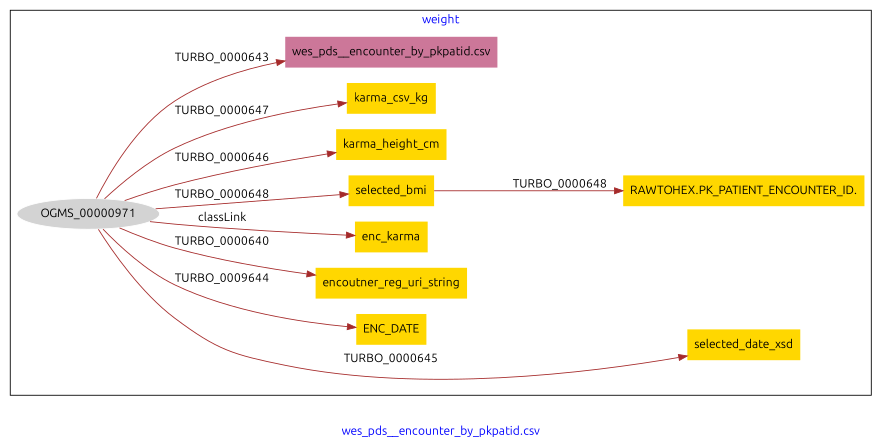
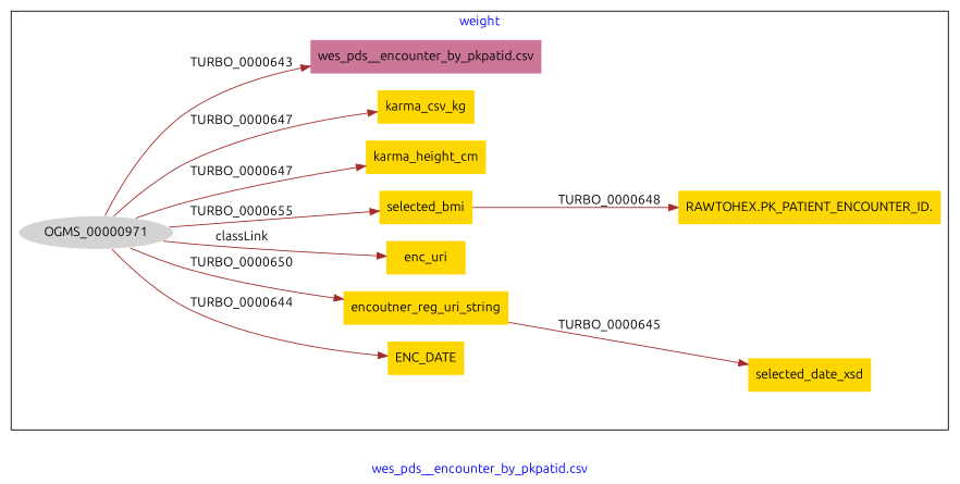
  digraph {
    fontcolor=blue
    fontname=Ubuntu
    label="wes_pds__encounter_by_pkpatid.csv"
    rankdir=LR
    remincross=true
    node [fillcolor=gold fontname=Ubuntu style=filled shape=plaintext]
    edge [color=brown fontcolor=black fontname=Ubuntu]
    n1 [color=white fillcolor=lightgray label=OGMS_00000971 shape=""]
    n2 [label=selected_date_xsd]
    n3 [label="RAWTOHEX.PK_PATIENT_ENCOUNTER_ID."]
    n4 [label=ENC_DATE]
    n5 [label=selected_bmi]
-   n6 [label=enc_karma]
+   n6 [label=enc_uri]
    n7 [label=encoutner_reg_uri_string]
    n8 [label=karma_height_cm]
    n9 [label=karma_csv_kg]
    n10 [fillcolor="#CC7799" label="wes_pds__encounter_by_pkpatid.csv"]
    subgraph cluster_1 {
      label=weight
      n1
      n2
      n3
      n4
      n5
      n6
      n7
      n8
      n9
      n10
    }
-   n1 -> n2 [label=TURBO_0000645]
-   n1 -> n4 [label=TURBO_0009644]
-   n1 -> n5 [label=TURBO_0000648]
+   n7 -> n2 [label=TURBO_0000645]
+   n1 -> n4 [label=TURBO_0000644]
+   n1 -> n5 [label=TURBO_0000655]
    n1 -> n6 [label=classLink]
-   n1 -> n7 [label=TURBO_0000640]
-   n1 -> n8 [label=TURBO_0000646]
+   n1 -> n7 [label=TURBO_0000650]
+   n1 -> n8 [label=TURBO_0000647]
    n1 -> n9 [label=TURBO_0000647]
    n1 -> n10 [label=TURBO_0000643]
    n5 -> n3 [label=TURBO_0000648]
  }
